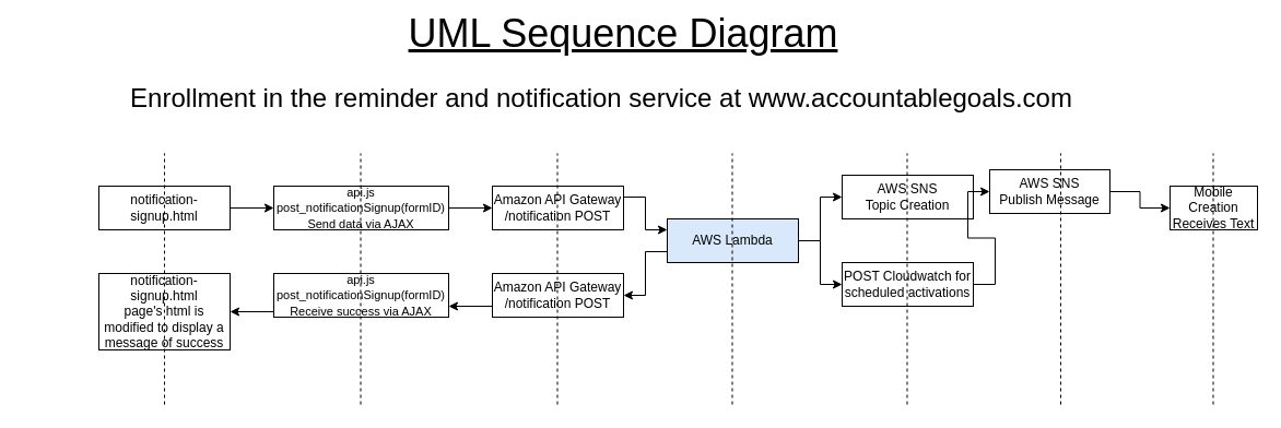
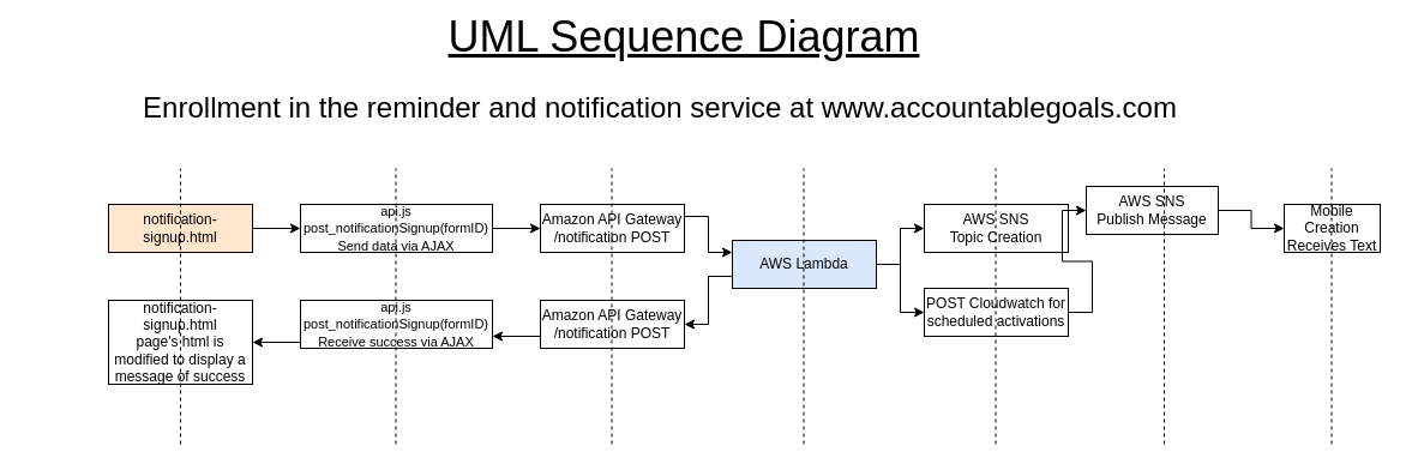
  <mxCell id="0" />
  <mxCell id="1" parent="0" />
  <mxCell id="2" style="edgeStyle=orthogonalEdgeStyle;rounded=0;orthogonalLoop=1;jettySize=auto;html=1;exitX=1;exitY=0.5;exitDx=0;exitDy=0;entryX=0;entryY=0.5;entryDx=0;entryDy=0;" edge="1" parent="1" source="3" target="5"><mxGeometry relative="1" as="geometry" /></mxCell>
- <mxCell id="3" value="notification-signup.html" style="rounded=0;whiteSpace=wrap;html=1;" vertex="1" parent="1"><mxGeometry x="90" y="170" width="120" height="40" as="geometry" /></mxCell>
+ <mxCell id="3" value="notification-signup.html" style="rounded=0;whiteSpace=wrap;html=1;fillColor=#ffe6cc;" vertex="1" parent="1"><mxGeometry x="90" y="170" width="120" height="40" as="geometry" /></mxCell>
  <mxCell id="4" style="edgeStyle=orthogonalEdgeStyle;rounded=0;orthogonalLoop=1;jettySize=auto;html=1;exitX=1;exitY=0.5;exitDx=0;exitDy=0;entryX=0;entryY=0.5;entryDx=0;entryDy=0;" edge="1" parent="1" source="5" target="7"><mxGeometry relative="1" as="geometry" /></mxCell>
  <mxCell id="5" value="&lt;font style=&quot;font-size: 11px&quot;&gt;api.js&lt;br&gt;post_notificationSignup(formID)&lt;br&gt;Send data via AJAX&lt;/font&gt;" style="rounded=0;whiteSpace=wrap;html=1;" vertex="1" parent="1"><mxGeometry x="250" y="170" width="160" height="40" as="geometry" /></mxCell>
  <mxCell id="6" style="edgeStyle=orthogonalEdgeStyle;rounded=0;orthogonalLoop=1;jettySize=auto;html=1;exitX=1;exitY=0.25;exitDx=0;exitDy=0;entryX=0;entryY=0.25;entryDx=0;entryDy=0;" edge="1" parent="1" source="7" target="11"><mxGeometry relative="1" as="geometry" /></mxCell>
  <mxCell id="7" value="Amazon API Gateway&lt;br&gt;/notification POST" style="rounded=0;whiteSpace=wrap;html=1;" vertex="1" parent="1"><mxGeometry x="450" y="170" width="120" height="40" as="geometry" /></mxCell>
  <mxCell id="8" style="edgeStyle=orthogonalEdgeStyle;rounded=0;orthogonalLoop=1;jettySize=auto;html=1;exitX=0;exitY=0.75;exitDx=0;exitDy=0;entryX=1;entryY=0.5;entryDx=0;entryDy=0;" edge="1" parent="1" source="11" target="18"><mxGeometry relative="1" as="geometry" /></mxCell>
  <mxCell id="9" style="edgeStyle=orthogonalEdgeStyle;rounded=0;orthogonalLoop=1;jettySize=auto;html=1;entryX=0;entryY=0.5;entryDx=0;entryDy=0;" edge="1" parent="1" source="11" target="19"><mxGeometry relative="1" as="geometry" /></mxCell>
  <mxCell id="10" style="edgeStyle=orthogonalEdgeStyle;rounded=0;orthogonalLoop=1;jettySize=auto;html=1;entryX=0;entryY=0.5;entryDx=0;entryDy=0;" edge="1" parent="1" source="11" target="21"><mxGeometry relative="1" as="geometry" /></mxCell>
  <mxCell id="11" value="AWS Lambda&lt;br&gt;" style="rounded=0;whiteSpace=wrap;html=1;fillColor=#dae8fc;" vertex="1" parent="1"><mxGeometry x="610" y="200" width="120" height="40" as="geometry" /></mxCell>
  <mxCell id="12" value="&lt;font style=&quot;font-size: 24px&quot;&gt;Enrollment in the reminder and notification service at www.accountablegoals.com&lt;/font&gt;" style="text;html=1;strokeColor=none;fillColor=none;align=center;verticalAlign=middle;whiteSpace=wrap;rounded=0;" vertex="1" parent="1"><mxGeometry x="20" y="80" width="1060" height="20" as="geometry" /></mxCell>
  <mxCell id="13" value="&lt;font style=&quot;font-size: 36px&quot;&gt;&lt;u&gt;UML Sequence Diagram&lt;/u&gt;&lt;/font&gt;" style="text;html=1;strokeColor=none;fillColor=none;align=center;verticalAlign=middle;whiteSpace=wrap;rounded=0;" vertex="1" parent="1"><mxGeometry x="40" y="20" width="1060" height="20" as="geometry" /></mxCell>
  <mxCell id="14" value="notification-signup.html&lt;br&gt;page's html is modified to display a message of success" style="rounded=0;whiteSpace=wrap;html=1;" vertex="1" parent="1"><mxGeometry x="90" y="250" width="120" height="70" as="geometry" /></mxCell>
  <mxCell id="15" style="edgeStyle=orthogonalEdgeStyle;rounded=0;orthogonalLoop=1;jettySize=auto;html=1;exitX=0;exitY=1;exitDx=0;exitDy=0;entryX=1;entryY=0.5;entryDx=0;entryDy=0;" edge="1" parent="1" source="16" target="14"><mxGeometry relative="1" as="geometry"><Array as="points"><mxPoint x="250" y="285" /></Array></mxGeometry></mxCell>
  <mxCell id="16" value="&lt;font style=&quot;font-size: 11px&quot;&gt;api.js&lt;br&gt;post_notificationSignup(formID)&lt;br&gt;Receive success via AJAX&lt;/font&gt;" style="rounded=0;whiteSpace=wrap;html=1;" vertex="1" parent="1"><mxGeometry x="250" y="250" width="160" height="40" as="geometry" /></mxCell>
  <mxCell id="17" style="edgeStyle=orthogonalEdgeStyle;rounded=0;orthogonalLoop=1;jettySize=auto;html=1;exitX=0;exitY=0.75;exitDx=0;exitDy=0;entryX=1;entryY=0.75;entryDx=0;entryDy=0;" edge="1" parent="1" source="18" target="16"><mxGeometry relative="1" as="geometry" /></mxCell>
  <mxCell id="18" value="Amazon API Gateway&lt;br&gt;/notification POST" style="rounded=0;whiteSpace=wrap;html=1;" vertex="1" parent="1"><mxGeometry x="450" y="250" width="120" height="40" as="geometry" /></mxCell>
- <mxCell id="19" value="AWS SNS &lt;br&gt;Topic Creation" style="rounded=0;whiteSpace=wrap;html=1;" vertex="1" parent="1"><mxGeometry x="770" y="160" width="120" height="40" as="geometry" /></mxCell>
+ <mxCell id="19" value="AWS SNS &lt;br&gt;Topic Creation" style="rounded=0;whiteSpace=wrap;html=1;" vertex="1" parent="1"><mxGeometry x="770" y="170" width="120" height="40" as="geometry" /></mxCell>
  <mxCell id="20" style="edgeStyle=orthogonalEdgeStyle;rounded=0;orthogonalLoop=1;jettySize=auto;html=1;entryX=0;entryY=0.5;entryDx=0;entryDy=0;" edge="1" parent="1" source="21" target="29"><mxGeometry relative="1" as="geometry" /></mxCell>
  <mxCell id="21" value="POST Cloudwatch for scheduled activations" style="rounded=0;whiteSpace=wrap;html=1;" vertex="1" parent="1"><mxGeometry x="770" y="240" width="120" height="40" as="geometry" /></mxCell>
  <mxCell id="22" value="" style="endArrow=none;dashed=1;html=1;" edge="1" parent="1"><mxGeometry width="50" height="50" relative="1" as="geometry"><mxPoint x="150" y="370" as="sourcePoint" /><mxPoint x="150" y="140" as="targetPoint" /></mxGeometry></mxCell>
  <mxCell id="23" value="" style="endArrow=none;dashed=1;html=1;" edge="1" parent="1"><mxGeometry width="50" height="50" relative="1" as="geometry"><mxPoint x="329.5" y="370" as="sourcePoint" /><mxPoint x="329.5" y="140" as="targetPoint" /></mxGeometry></mxCell>
  <mxCell id="24" value="" style="endArrow=none;dashed=1;html=1;" edge="1" parent="1"><mxGeometry width="50" height="50" relative="1" as="geometry"><mxPoint x="509.5" y="370" as="sourcePoint" /><mxPoint x="509.5" y="140" as="targetPoint" /></mxGeometry></mxCell>
  <mxCell id="25" value="" style="endArrow=none;dashed=1;html=1;" edge="1" parent="1"><mxGeometry width="50" height="50" relative="1" as="geometry"><mxPoint x="669.5" y="370" as="sourcePoint" /><mxPoint x="669.5" y="140" as="targetPoint" /></mxGeometry></mxCell>
  <mxCell id="26" value="" style="endArrow=none;dashed=1;html=1;" edge="1" parent="1"><mxGeometry width="50" height="50" relative="1" as="geometry"><mxPoint x="829.5" y="370" as="sourcePoint" /><mxPoint x="829.5" y="140" as="targetPoint" /></mxGeometry></mxCell>
  <mxCell id="27" value="Mobile Creation&lt;br&gt;Receives Text" style="rounded=0;whiteSpace=wrap;html=1;" vertex="1" parent="1"><mxGeometry x="1070" y="170" width="80" height="40" as="geometry" /></mxCell>
  <mxCell id="28" style="edgeStyle=orthogonalEdgeStyle;rounded=0;orthogonalLoop=1;jettySize=auto;html=1;entryX=0;entryY=0.5;entryDx=0;entryDy=0;" edge="1" parent="1" source="29" target="27"><mxGeometry relative="1" as="geometry" /></mxCell>
  <mxCell id="29" value="AWS SNS&lt;br&gt;Publish Message" style="rounded=0;whiteSpace=wrap;html=1;" vertex="1" parent="1"><mxGeometry x="905" y="155" width="110" height="40" as="geometry" /></mxCell>
  <mxCell id="30" value="" style="endArrow=none;dashed=1;html=1;" edge="1" parent="1"><mxGeometry width="50" height="50" relative="1" as="geometry"><mxPoint x="970" y="370" as="sourcePoint" /><mxPoint x="970" y="140" as="targetPoint" /></mxGeometry></mxCell>
  <mxCell id="31" value="" style="endArrow=none;dashed=1;html=1;" edge="1" parent="1"><mxGeometry width="50" height="50" relative="1" as="geometry"><mxPoint x="1109.5" y="370" as="sourcePoint" /><mxPoint x="1109.5" y="140" as="targetPoint" /></mxGeometry></mxCell>
